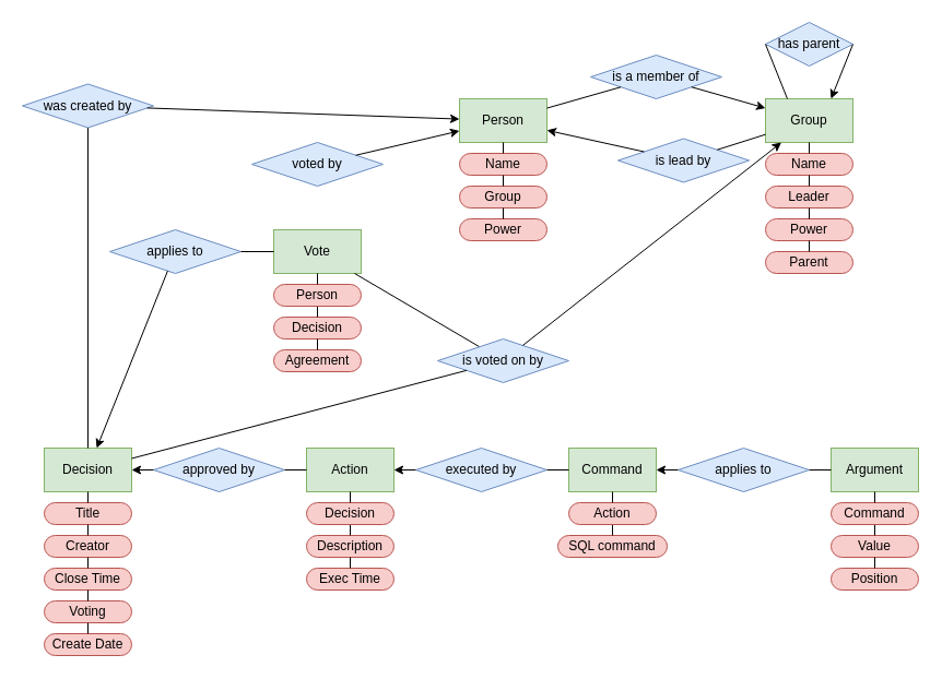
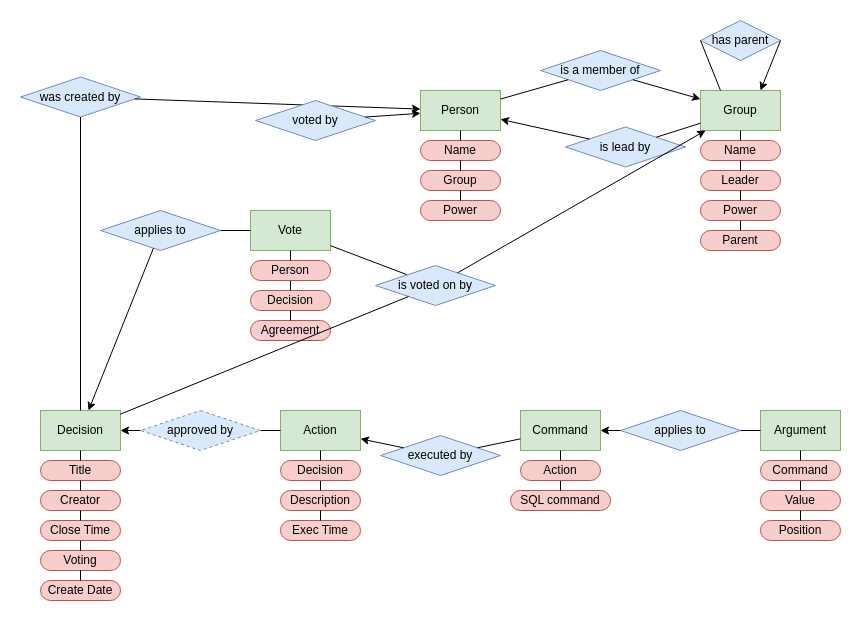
  <mxCell id="0" />
  <mxCell id="1" parent="0" />
  <mxCell id="2" value="Name" style="rounded=1;whiteSpace=wrap;html=1;arcSize=50;fillColor=#f8cecc;strokeColor=#b85450;" parent="1" vertex="1"><mxGeometry x="420" y="140" width="80" height="20" as="geometry" /></mxCell>
  <mxCell id="3" value="Person" style="rounded=0;whiteSpace=wrap;html=1;fillColor=#d5e8d4;strokeColor=#82b366;" parent="1" vertex="1"><mxGeometry x="420" y="90" width="80" height="40" as="geometry" /></mxCell>
  <mxCell id="4" value="is a member of" style="rhombus;whiteSpace=wrap;html=1;fillColor=#dae8fc;strokeColor=#6c8ebf;" parent="1" vertex="1"><mxGeometry x="540" y="50" width="120" height="40" as="geometry" /></mxCell>
  <mxCell id="5" value="" style="endArrow=none;html=1;" parent="1" source="2" target="3" edge="1"><mxGeometry width="50" height="50" relative="1" as="geometry"><mxPoint x="400" y="160" as="sourcePoint" /><mxPoint x="400" y="110" as="targetPoint" /></mxGeometry></mxCell>
  <mxCell id="6" value="Group" style="rounded=1;whiteSpace=wrap;html=1;arcSize=50;fillColor=#f8cecc;strokeColor=#b85450;" parent="1" vertex="1"><mxGeometry x="420" y="170" width="80" height="20" as="geometry" /></mxCell>
  <mxCell id="7" value="" style="endArrow=none;html=1;" parent="1" source="6" edge="1"><mxGeometry width="50" height="50" relative="1" as="geometry"><mxPoint x="400" y="190" as="sourcePoint" /><mxPoint x="460" y="160" as="targetPoint" /></mxGeometry></mxCell>
  <mxCell id="8" value="Power" style="rounded=1;whiteSpace=wrap;html=1;arcSize=50;fillColor=#f8cecc;strokeColor=#b85450;" parent="1" vertex="1"><mxGeometry x="420" y="200" width="80" height="20" as="geometry" /></mxCell>
  <mxCell id="9" value="" style="endArrow=none;html=1;" parent="1" source="8" edge="1"><mxGeometry width="50" height="50" relative="1" as="geometry"><mxPoint x="400" y="220" as="sourcePoint" /><mxPoint x="460" y="190" as="targetPoint" /></mxGeometry></mxCell>
  <mxCell id="10" value="" style="endArrow=none;html=1;" parent="1" source="4" target="3" edge="1"><mxGeometry width="50" height="50" relative="1" as="geometry"><mxPoint x="780" y="300" as="sourcePoint" /><mxPoint x="830" y="250" as="targetPoint" /></mxGeometry></mxCell>
  <mxCell id="11" value="Name" style="rounded=1;whiteSpace=wrap;html=1;arcSize=50;fillColor=#f8cecc;strokeColor=#b85450;" parent="1" vertex="1"><mxGeometry x="700" y="140" width="80" height="20" as="geometry" /></mxCell>
  <mxCell id="12" value="Group" style="rounded=0;whiteSpace=wrap;html=1;fillColor=#d5e8d4;strokeColor=#82b366;" parent="1" vertex="1"><mxGeometry x="700" y="90" width="80" height="40" as="geometry" /></mxCell>
  <mxCell id="13" value="" style="endArrow=none;html=1;" parent="1" source="11" target="12" edge="1"><mxGeometry width="50" height="50" relative="1" as="geometry"><mxPoint x="680" y="160" as="sourcePoint" /><mxPoint x="680" y="110" as="targetPoint" /></mxGeometry></mxCell>
  <mxCell id="14" value="Leader" style="rounded=1;whiteSpace=wrap;html=1;arcSize=50;fillColor=#f8cecc;strokeColor=#b85450;" parent="1" vertex="1"><mxGeometry x="700" y="170" width="80" height="20" as="geometry" /></mxCell>
  <mxCell id="15" value="" style="endArrow=none;html=1;" parent="1" source="14" edge="1"><mxGeometry width="50" height="50" relative="1" as="geometry"><mxPoint x="680" y="190" as="sourcePoint" /><mxPoint x="740" y="160" as="targetPoint" /></mxGeometry></mxCell>
  <mxCell id="16" value="Power" style="rounded=1;whiteSpace=wrap;html=1;arcSize=50;fillColor=#f8cecc;strokeColor=#b85450;" parent="1" vertex="1"><mxGeometry x="700" y="200" width="80" height="20" as="geometry" /></mxCell>
  <mxCell id="17" value="" style="endArrow=none;html=1;" parent="1" source="16" edge="1"><mxGeometry width="50" height="50" relative="1" as="geometry"><mxPoint x="680" y="220" as="sourcePoint" /><mxPoint x="740" y="190" as="targetPoint" /></mxGeometry></mxCell>
  <mxCell id="18" value="" style="endArrow=classic;html=1;endFill=1;" parent="1" source="4" target="12" edge="1"><mxGeometry width="50" height="50" relative="1" as="geometry"><mxPoint x="820" y="110" as="sourcePoint" /><mxPoint x="1110" y="250" as="targetPoint" /></mxGeometry></mxCell>
  <mxCell id="19" value="is lead by" style="rhombus;whiteSpace=wrap;html=1;fillColor=#dae8fc;strokeColor=#6c8ebf;" parent="1" vertex="1"><mxGeometry x="565" y="126.5" width="120" height="40" as="geometry" /></mxCell>
  <mxCell id="20" value="" style="endArrow=classic;html=1;endFill=1;" parent="1" source="19" target="3" edge="1"><mxGeometry width="50" height="50" relative="1" as="geometry"><mxPoint x="780" y="381.5" as="sourcePoint" /><mxPoint x="500" y="180.071" as="targetPoint" /></mxGeometry></mxCell>
  <mxCell id="21" value="" style="endArrow=none;html=1;" parent="1" source="19" target="12" edge="1"><mxGeometry width="50" height="50" relative="1" as="geometry"><mxPoint x="820" y="191.5" as="sourcePoint" /><mxPoint x="700" y="180.071" as="targetPoint" /></mxGeometry></mxCell>
  <mxCell id="22" value="has parent" style="rhombus;whiteSpace=wrap;html=1;fillColor=#dae8fc;strokeColor=#6c8ebf;" parent="1" vertex="1"><mxGeometry x="700" y="20" width="80" height="40" as="geometry" /></mxCell>
  <mxCell id="23" value="" style="endArrow=none;html=1;exitX=0;exitY=0.5;exitDx=0;exitDy=0;entryX=0.25;entryY=0;entryDx=0;entryDy=0;" parent="1" source="22" target="12" edge="1"><mxGeometry width="50" height="50" relative="1" as="geometry"><mxPoint x="900" y="120" as="sourcePoint" /><mxPoint x="880" y="130.071" as="targetPoint" /></mxGeometry></mxCell>
  <mxCell id="24" value="" style="endArrow=classic;html=1;endFill=1;exitX=1;exitY=0.5;exitDx=0;exitDy=0;entryX=0.75;entryY=0;entryDx=0;entryDy=0;" parent="1" source="22" target="12" edge="1"><mxGeometry width="50" height="50" relative="1" as="geometry"><mxPoint x="1200" y="141.5" as="sourcePoint" /><mxPoint x="890" y="180" as="targetPoint" /></mxGeometry></mxCell>
  <mxCell id="25" value="Parent" style="rounded=1;whiteSpace=wrap;html=1;arcSize=50;fillColor=#f8cecc;strokeColor=#b85450;" parent="1" vertex="1"><mxGeometry x="700" y="230" width="80" height="20" as="geometry" /></mxCell>
  <mxCell id="26" value="" style="endArrow=none;html=1;" parent="1" source="25" edge="1"><mxGeometry width="50" height="50" relative="1" as="geometry"><mxPoint x="680" y="250" as="sourcePoint" /><mxPoint x="740" y="220" as="targetPoint" /></mxGeometry></mxCell>
  <mxCell id="27" value="Title" style="rounded=1;whiteSpace=wrap;html=1;arcSize=50;fillColor=#f8cecc;strokeColor=#b85450;" parent="1" vertex="1"><mxGeometry x="40" y="460" width="80" height="20" as="geometry" /></mxCell>
  <mxCell id="28" value="Decision" style="rounded=0;whiteSpace=wrap;html=1;fillColor=#d5e8d4;strokeColor=#82b366;" parent="1" vertex="1"><mxGeometry x="40" y="410" width="80" height="40" as="geometry" /></mxCell>
  <mxCell id="29" value="" style="endArrow=none;html=1;" parent="1" source="27" target="28" edge="1"><mxGeometry width="50" height="50" relative="1" as="geometry"><mxPoint x="20" y="480" as="sourcePoint" /><mxPoint x="20" y="430" as="targetPoint" /></mxGeometry></mxCell>
  <mxCell id="30" value="Creator" style="rounded=1;whiteSpace=wrap;html=1;arcSize=50;fillColor=#f8cecc;strokeColor=#b85450;" parent="1" vertex="1"><mxGeometry x="40" y="490" width="80" height="20" as="geometry" /></mxCell>
  <mxCell id="31" value="" style="endArrow=none;html=1;" parent="1" source="30" edge="1"><mxGeometry width="50" height="50" relative="1" as="geometry"><mxPoint x="20" y="510" as="sourcePoint" /><mxPoint x="80" y="480" as="targetPoint" /></mxGeometry></mxCell>
  <mxCell id="32" value="Close Time" style="rounded=1;whiteSpace=wrap;html=1;arcSize=50;fillColor=#f8cecc;strokeColor=#b85450;" parent="1" vertex="1"><mxGeometry x="40" y="520" width="80" height="20" as="geometry" /></mxCell>
  <mxCell id="33" value="" style="endArrow=none;html=1;" parent="1" source="32" edge="1"><mxGeometry width="50" height="50" relative="1" as="geometry"><mxPoint x="20" y="540" as="sourcePoint" /><mxPoint x="80" y="510" as="targetPoint" /></mxGeometry></mxCell>
  <mxCell id="34" value="was created by" style="rhombus;whiteSpace=wrap;html=1;fillColor=#dae8fc;strokeColor=#6c8ebf;" parent="1" vertex="1"><mxGeometry x="20" y="76.5" width="120" height="40" as="geometry" /></mxCell>
  <mxCell id="35" value="" style="endArrow=classic;html=1;" parent="1" source="34" target="3" edge="1"><mxGeometry width="50" height="50" relative="1" as="geometry"><mxPoint x="330" y="280" as="sourcePoint" /><mxPoint x="380" y="230" as="targetPoint" /></mxGeometry></mxCell>
  <mxCell id="36" value="" style="endArrow=none;html=1;" parent="1" source="34" target="28" edge="1"><mxGeometry width="50" height="50" relative="1" as="geometry"><mxPoint x="40" y="300" as="sourcePoint" /><mxPoint x="90" y="250" as="targetPoint" /></mxGeometry></mxCell>
  <mxCell id="37" value="Description" style="rounded=1;whiteSpace=wrap;html=1;arcSize=50;fillColor=#f8cecc;strokeColor=#b85450;" parent="1" vertex="1"><mxGeometry x="280" y="490" width="80" height="20" as="geometry" /></mxCell>
  <mxCell id="38" value="Action" style="rounded=0;whiteSpace=wrap;html=1;fillColor=#d5e8d4;strokeColor=#82b366;" parent="1" vertex="1"><mxGeometry x="280" y="410" width="80" height="40" as="geometry" /></mxCell>
  <mxCell id="39" value="" style="endArrow=none;html=1;" parent="1" source="37" edge="1"><mxGeometry width="50" height="50" relative="1" as="geometry"><mxPoint x="260" y="510" as="sourcePoint" /><mxPoint x="320" y="480" as="targetPoint" /></mxGeometry></mxCell>
  <mxCell id="40" value="Decision" style="rounded=1;whiteSpace=wrap;html=1;arcSize=50;fillColor=#f8cecc;strokeColor=#b85450;" parent="1" vertex="1"><mxGeometry x="280" y="460" width="80" height="20" as="geometry" /></mxCell>
  <mxCell id="41" value="" style="endArrow=none;html=1;" parent="1" source="40" edge="1"><mxGeometry width="50" height="50" relative="1" as="geometry"><mxPoint x="260" y="480" as="sourcePoint" /><mxPoint x="320" y="450" as="targetPoint" /></mxGeometry></mxCell>
  <mxCell id="42" value="Exec Time" style="rounded=1;whiteSpace=wrap;html=1;arcSize=50;fillColor=#f8cecc;strokeColor=#b85450;" parent="1" vertex="1"><mxGeometry x="280" y="520" width="80" height="20" as="geometry" /></mxCell>
  <mxCell id="43" value="" style="endArrow=none;html=1;" parent="1" source="42" edge="1"><mxGeometry width="50" height="50" relative="1" as="geometry"><mxPoint x="260" y="540" as="sourcePoint" /><mxPoint x="320" y="510" as="targetPoint" /></mxGeometry></mxCell>
- <mxCell id="44" value="approved by" style="rhombus;whiteSpace=wrap;html=1;fillColor=#dae8fc;strokeColor=#6c8ebf;" parent="1" vertex="1"><mxGeometry x="140" y="410" width="120" height="40" as="geometry" /></mxCell>
+ <mxCell id="44" value="approved by" style="rhombus;whiteSpace=wrap;html=1;fillColor=#dae8fc;strokeColor=#6c8ebf;dashed=1;" parent="1" vertex="1"><mxGeometry x="140" y="410" width="120" height="40" as="geometry" /></mxCell>
  <mxCell id="45" value="" style="endArrow=classic;html=1;" parent="1" source="44" target="28" edge="1"><mxGeometry width="50" height="50" relative="1" as="geometry"><mxPoint x="190" y="590" as="sourcePoint" /><mxPoint x="100" y="430" as="targetPoint" /></mxGeometry></mxCell>
  <mxCell id="46" value="" style="endArrow=none;html=1;" parent="1" source="38" target="44" edge="1"><mxGeometry width="50" height="50" relative="1" as="geometry"><mxPoint x="220" y="550" as="sourcePoint" /><mxPoint x="270" y="500" as="targetPoint" /></mxGeometry></mxCell>
  <mxCell id="47" value="SQL command" style="rounded=1;whiteSpace=wrap;html=1;arcSize=50;fillColor=#f8cecc;strokeColor=#b85450;" parent="1" vertex="1"><mxGeometry x="510" y="490" width="100" height="20" as="geometry" /></mxCell>
  <mxCell id="48" value="Command" style="rounded=0;whiteSpace=wrap;html=1;fillColor=#d5e8d4;strokeColor=#82b366;" parent="1" vertex="1"><mxGeometry x="520" y="410" width="80" height="40" as="geometry" /></mxCell>
  <mxCell id="49" value="" style="endArrow=none;html=1;" parent="1" source="47" edge="1"><mxGeometry width="50" height="50" relative="1" as="geometry"><mxPoint x="500" y="510" as="sourcePoint" /><mxPoint x="560" y="480" as="targetPoint" /></mxGeometry></mxCell>
  <mxCell id="50" value="Action" style="rounded=1;whiteSpace=wrap;html=1;arcSize=50;fillColor=#f8cecc;strokeColor=#b85450;" parent="1" vertex="1"><mxGeometry x="520" y="460" width="80" height="20" as="geometry" /></mxCell>
  <mxCell id="51" value="" style="endArrow=none;html=1;" parent="1" source="50" edge="1"><mxGeometry width="50" height="50" relative="1" as="geometry"><mxPoint x="500" y="480" as="sourcePoint" /><mxPoint x="560" y="450" as="targetPoint" /></mxGeometry></mxCell>
- <mxCell id="52" value="executed by" style="rhombus;whiteSpace=wrap;html=1;fillColor=#dae8fc;strokeColor=#6c8ebf;" parent="1" vertex="1"><mxGeometry x="380" y="410" width="120" height="40" as="geometry" /></mxCell>
+ <mxCell id="52" value="executed by" style="rhombus;whiteSpace=wrap;html=1;fillColor=#dae8fc;strokeColor=#6c8ebf;" parent="1" vertex="1"><mxGeometry x="380" y="435" width="120" height="40" as="geometry" /></mxCell>
  <mxCell id="53" value="" style="endArrow=classic;html=1;" parent="1" source="52" target="38" edge="1"><mxGeometry width="50" height="50" relative="1" as="geometry"><mxPoint x="380" y="430" as="sourcePoint" /><mxPoint x="380" y="430" as="targetPoint" /></mxGeometry></mxCell>
  <mxCell id="54" value="" style="endArrow=none;html=1;" parent="1" source="48" target="52" edge="1"><mxGeometry width="50" height="50" relative="1" as="geometry"><mxPoint x="540" y="550" as="sourcePoint" /><mxPoint x="520" y="550" as="targetPoint" /></mxGeometry></mxCell>
  <mxCell id="55" value="Argument" style="rounded=0;whiteSpace=wrap;html=1;fillColor=#d5e8d4;strokeColor=#82b366;" parent="1" vertex="1"><mxGeometry x="760" y="410" width="80" height="40" as="geometry" /></mxCell>
  <mxCell id="56" value="Value" style="rounded=1;whiteSpace=wrap;html=1;arcSize=50;fillColor=#f8cecc;strokeColor=#b85450;" parent="1" vertex="1"><mxGeometry x="760" y="490" width="80" height="20" as="geometry" /></mxCell>
  <mxCell id="57" value="" style="endArrow=none;html=1;" parent="1" source="56" edge="1"><mxGeometry width="50" height="50" relative="1" as="geometry"><mxPoint x="740" y="510" as="sourcePoint" /><mxPoint x="800" y="480" as="targetPoint" /></mxGeometry></mxCell>
  <mxCell id="58" value="applies to" style="rhombus;whiteSpace=wrap;html=1;fillColor=#dae8fc;strokeColor=#6c8ebf;" parent="1" vertex="1"><mxGeometry x="620" y="410" width="120" height="40" as="geometry" /></mxCell>
  <mxCell id="59" value="" style="endArrow=classic;html=1;" parent="1" source="58" edge="1"><mxGeometry width="50" height="50" relative="1" as="geometry"><mxPoint x="620" y="430" as="sourcePoint" /><mxPoint x="600" y="430" as="targetPoint" /></mxGeometry></mxCell>
  <mxCell id="60" value="" style="endArrow=none;html=1;" parent="1" source="55" target="58" edge="1"><mxGeometry width="50" height="50" relative="1" as="geometry"><mxPoint x="760" y="550" as="sourcePoint" /><mxPoint x="810" y="500" as="targetPoint" /></mxGeometry></mxCell>
  <mxCell id="61" value="Command" style="rounded=1;whiteSpace=wrap;html=1;arcSize=50;fillColor=#f8cecc;strokeColor=#b85450;" parent="1" vertex="1"><mxGeometry x="760" y="460" width="80" height="20" as="geometry" /></mxCell>
  <mxCell id="62" value="" style="endArrow=none;html=1;" parent="1" source="61" edge="1"><mxGeometry width="50" height="50" relative="1" as="geometry"><mxPoint x="740" y="480" as="sourcePoint" /><mxPoint x="800" y="450" as="targetPoint" /></mxGeometry></mxCell>
  <mxCell id="63" value="Decision" style="rounded=1;whiteSpace=wrap;html=1;arcSize=50;fillColor=#f8cecc;strokeColor=#b85450;" parent="1" vertex="1"><mxGeometry x="250" y="290" width="80" height="20" as="geometry" /></mxCell>
  <mxCell id="64" value="Vote" style="rounded=0;whiteSpace=wrap;html=1;fillColor=#d5e8d4;strokeColor=#82b366;" parent="1" vertex="1"><mxGeometry x="250" y="210" width="80" height="40" as="geometry" /></mxCell>
  <mxCell id="65" value="" style="endArrow=none;html=1;" parent="1" source="63" edge="1"><mxGeometry width="50" height="50" relative="1" as="geometry"><mxPoint x="230" y="310" as="sourcePoint" /><mxPoint x="290" y="280" as="targetPoint" /></mxGeometry></mxCell>
  <mxCell id="66" value="Person" style="rounded=1;whiteSpace=wrap;html=1;arcSize=50;fillColor=#f8cecc;strokeColor=#b85450;" parent="1" vertex="1"><mxGeometry x="250" y="260" width="80" height="20" as="geometry" /></mxCell>
  <mxCell id="67" value="" style="endArrow=none;html=1;" parent="1" source="66" edge="1"><mxGeometry width="50" height="50" relative="1" as="geometry"><mxPoint x="230" y="280" as="sourcePoint" /><mxPoint x="290" y="250" as="targetPoint" /></mxGeometry></mxCell>
  <mxCell id="68" value="Agreement" style="rounded=1;whiteSpace=wrap;html=1;arcSize=50;fillColor=#f8cecc;strokeColor=#b85450;" parent="1" vertex="1"><mxGeometry x="250" y="320" width="80" height="20" as="geometry" /></mxCell>
  <mxCell id="69" value="" style="endArrow=none;html=1;" parent="1" source="68" edge="1"><mxGeometry width="50" height="50" relative="1" as="geometry"><mxPoint x="230" y="340" as="sourcePoint" /><mxPoint x="290" y="310" as="targetPoint" /></mxGeometry></mxCell>
  <mxCell id="70" value="applies to" style="rhombus;whiteSpace=wrap;html=1;fillColor=#dae8fc;strokeColor=#6c8ebf;" parent="1" vertex="1"><mxGeometry x="100" y="210" width="120" height="40" as="geometry" /></mxCell>
  <mxCell id="71" value="" style="endArrow=classic;html=1;" parent="1" source="70" target="28" edge="1"><mxGeometry width="50" height="50" relative="1" as="geometry"><mxPoint x="180" y="350" as="sourcePoint" /><mxPoint x="160" y="350" as="targetPoint" /></mxGeometry></mxCell>
  <mxCell id="72" value="" style="endArrow=none;html=1;" parent="1" source="64" target="70" edge="1"><mxGeometry width="50" height="50" relative="1" as="geometry"><mxPoint x="400.5" y="403.5" as="sourcePoint" /><mxPoint x="269.63" y="376.543" as="targetPoint" /></mxGeometry></mxCell>
- <mxCell id="73" value="voted by" style="rhombus;whiteSpace=wrap;html=1;fillColor=#dae8fc;strokeColor=#6c8ebf;" parent="1" vertex="1"><mxGeometry x="230" y="130" width="120" height="40" as="geometry" /></mxCell>
+ <mxCell id="73" value="voted by" style="rhombus;whiteSpace=wrap;html=1;fillColor=#dae8fc;strokeColor=#6c8ebf;" parent="1" vertex="1"><mxGeometry x="255" y="100" width="120" height="40" as="geometry" /></mxCell>
  <mxCell id="74" value="" style="endArrow=classic;html=1;" parent="1" source="73" target="3" edge="1"><mxGeometry width="50" height="50" relative="1" as="geometry"><mxPoint x="380" y="270" as="sourcePoint" /><mxPoint x="360" y="270" as="targetPoint" /></mxGeometry></mxCell>
  <mxCell id="75" value="" style="endArrow=none;html=1;" parent="1" source="64" target="78" edge="1"><mxGeometry width="50" height="50" relative="1" as="geometry"><mxPoint x="520" y="270" as="sourcePoint" /><mxPoint x="570" y="340" as="targetPoint" /></mxGeometry></mxCell>
  <mxCell id="76" value="Voting" style="rounded=1;whiteSpace=wrap;html=1;arcSize=50;fillColor=#f8cecc;strokeColor=#b85450;" parent="1" vertex="1"><mxGeometry x="40" y="550" width="80" height="20" as="geometry" /></mxCell>
  <mxCell id="77" value="" style="endArrow=none;html=1;" parent="1" source="76" edge="1"><mxGeometry width="50" height="50" relative="1" as="geometry"><mxPoint x="20" y="570" as="sourcePoint" /><mxPoint x="80" y="540" as="targetPoint" /></mxGeometry></mxCell>
- <mxCell id="78" value="is voted on by" style="rhombus;whiteSpace=wrap;html=1;fillColor=#dae8fc;strokeColor=#6c8ebf;" parent="1" vertex="1"><mxGeometry x="400" y="310" width="120" height="40" as="geometry" /></mxCell>
+ <mxCell id="78" value="is voted on by" style="rhombus;whiteSpace=wrap;html=1;fillColor=#dae8fc;strokeColor=#6c8ebf;" parent="1" vertex="1"><mxGeometry x="375" y="265" width="120" height="40" as="geometry" /></mxCell>
  <mxCell id="79" value="" style="endArrow=none;html=1;" parent="1" source="28" target="78" edge="1"><mxGeometry width="50" height="50" relative="1" as="geometry"><mxPoint x="390" y="340" as="sourcePoint" /><mxPoint x="440" y="290" as="targetPoint" /></mxGeometry></mxCell>
  <mxCell id="80" value="" style="endArrow=classic;html=1;" parent="1" source="78" target="12" edge="1"><mxGeometry width="50" height="50" relative="1" as="geometry"><mxPoint x="610" y="250" as="sourcePoint" /><mxPoint x="660" y="200" as="targetPoint" /></mxGeometry></mxCell>
  <mxCell id="81" value="Create Date" style="rounded=1;whiteSpace=wrap;html=1;arcSize=50;fillColor=#f8cecc;strokeColor=#b85450;" parent="1" vertex="1"><mxGeometry x="40" y="580" width="80" height="20" as="geometry" /></mxCell>
  <mxCell id="82" value="" style="endArrow=none;html=1;" parent="1" source="81" edge="1"><mxGeometry width="50" height="50" relative="1" as="geometry"><mxPoint x="20" y="600" as="sourcePoint" /><mxPoint x="80" y="570" as="targetPoint" /></mxGeometry></mxCell>
  <mxCell id="83" value="Position" style="rounded=1;whiteSpace=wrap;html=1;arcSize=50;fillColor=#f8cecc;strokeColor=#b85450;" parent="1" vertex="1"><mxGeometry x="760" y="520" width="80" height="20" as="geometry" /></mxCell>
  <mxCell id="84" value="" style="endArrow=none;html=1;" parent="1" source="83" edge="1"><mxGeometry width="50" height="50" relative="1" as="geometry"><mxPoint x="740" y="540" as="sourcePoint" /><mxPoint x="800" y="510" as="targetPoint" /></mxGeometry></mxCell>
